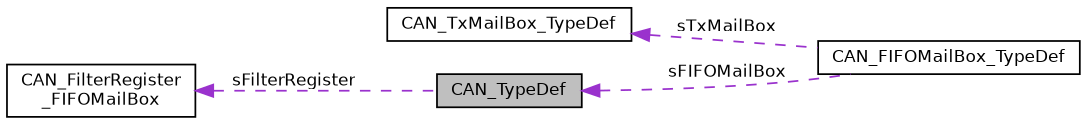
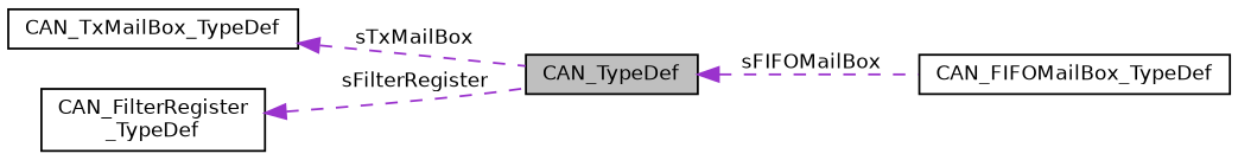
  digraph {
    rankdir=LR
    node [color=black fillcolor=white fontname=Helvetica fontsize=10 shape=record style=filled]
    edge [color=darkorchid3 dir=back fontname=Helvetica fontsize=10 labelfontname=Helvetica labelfontsize=10 style=dashed]
    n1 [fillcolor=grey75 fontcolor=black height=0.2 label=CAN_TypeDef width=0.4]
    n2 [height=0.2 label=CAN_FIFOMailBox_TypeDef width=0.4]
    n3 [height=0.2 label=CAN_TxMailBox_TypeDef width=0.4]
-   n4 [height=0.2 label="CAN_FilterRegister\l_FIFOMailBox" width=0.4]
+   n4 [height=0.2 label="CAN_FilterRegister\l_TypeDef" width=0.4]
    n1 -> n2 [label=" sFIFOMailBox"]
-   n3 -> n2 [label=" sTxMailBox"]
+   n3 -> n1 [label=" sTxMailBox"]
    n4 -> n1 [label=" sFilterRegister"]
  }
